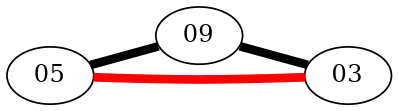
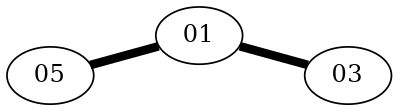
  graph {
    rankdir=LR
    edge [color=black penwidth=5]
    n1 [height=0 label=05 width=0]
-   n2 [height=0 label=09 width=0]
+   n2 [height=0 label=01 width=0]
    n3 [height=0 label=03 width=0]
    n1 -- n2
-   n1 -- n3 [color=red]
    n2 -- n3
  }
